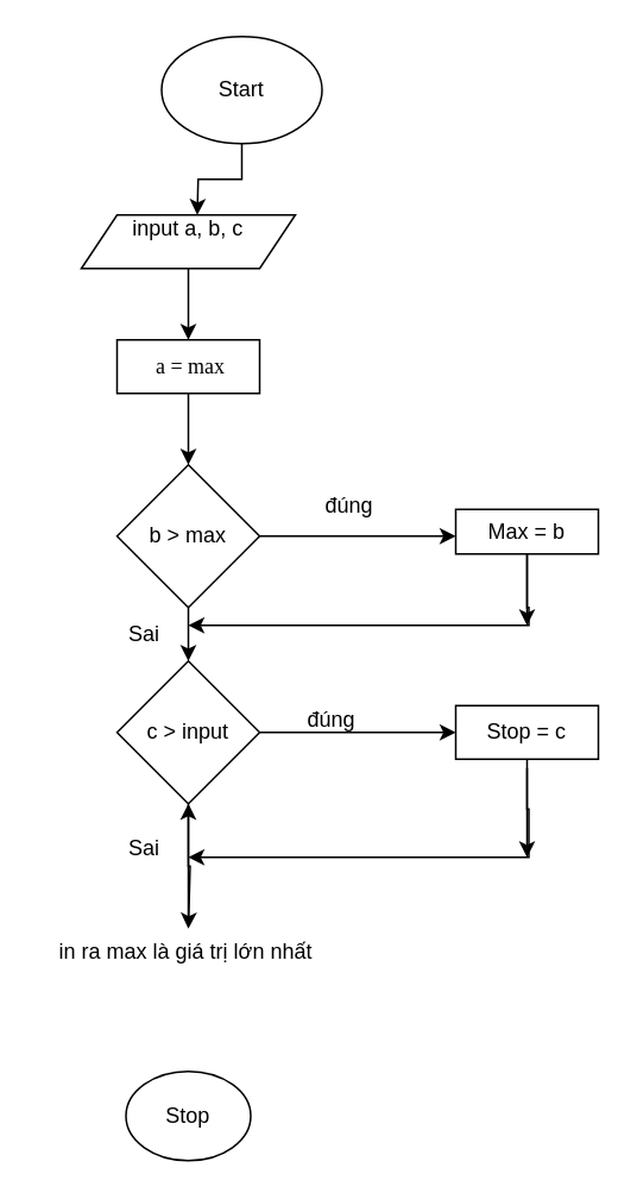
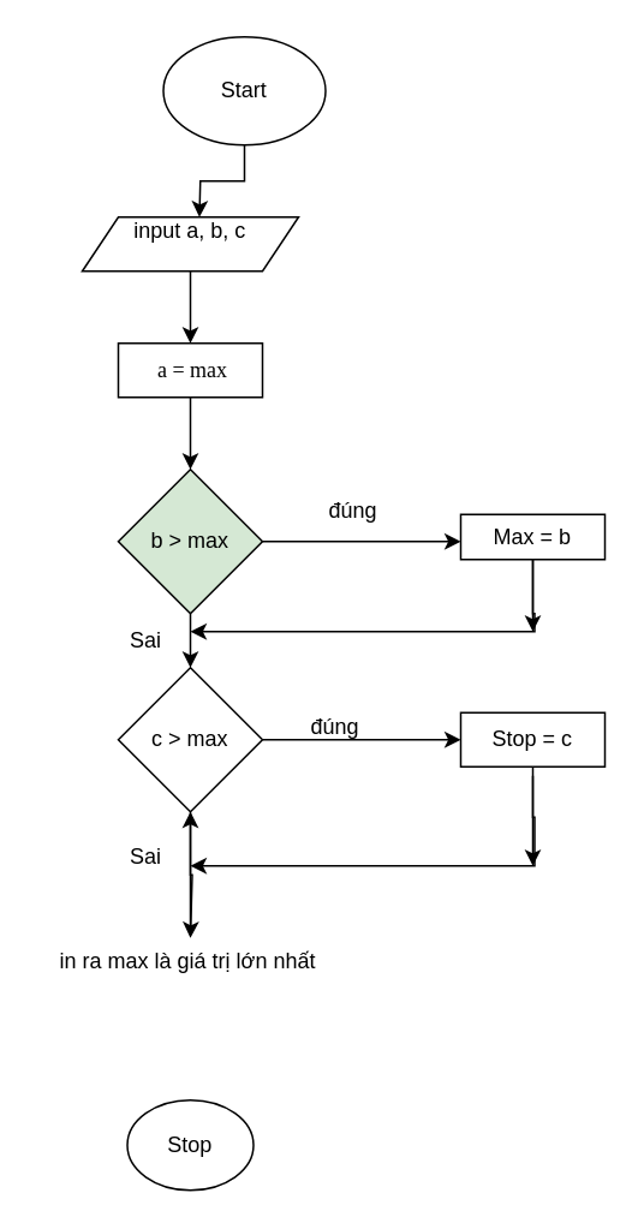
  <mxCell id="0" />
  <mxCell id="1" parent="0" />
  <mxCell id="2" style="edgeStyle=orthogonalEdgeStyle;rounded=0;orthogonalLoop=1;jettySize=auto;html=1;" edge="1" parent="1" source="3"><mxGeometry relative="1" as="geometry"><mxPoint x="110" y="120" as="targetPoint" /></mxGeometry></mxCell>
  <mxCell id="3" value="&lt;font style=&quot;vertical-align: inherit;&quot;&gt;&lt;font style=&quot;vertical-align: inherit;&quot;&gt;Start&lt;/font&gt;&lt;/font&gt;" style="ellipse;whiteSpace=wrap;html=1;" vertex="1" parent="1"><mxGeometry x="90" y="20" width="90" height="60" as="geometry" /></mxCell>
  <mxCell id="4" style="edgeStyle=orthogonalEdgeStyle;rounded=0;orthogonalLoop=1;jettySize=auto;html=1;exitX=0.5;exitY=1;exitDx=0;exitDy=0;" edge="1" parent="1" source="5"><mxGeometry relative="1" as="geometry"><mxPoint x="105" y="260" as="targetPoint" /></mxGeometry></mxCell>
  <mxCell id="5" value="&lt;p&gt;&lt;font face=&quot;Times New Roman&quot;&gt;&lt;font style=&quot;vertical-align: inherit;&quot;&gt;&lt;font style=&quot;vertical-align: inherit;&quot;&gt;&amp;nbsp;a = max&lt;/font&gt;&lt;/font&gt;&lt;/font&gt;&lt;/p&gt;" style="rounded=0;whiteSpace=wrap;html=1;" vertex="1" parent="1"><mxGeometry x="65" y="190" width="80" height="30" as="geometry" /></mxCell>
  <mxCell id="6" style="edgeStyle=orthogonalEdgeStyle;rounded=0;orthogonalLoop=1;jettySize=auto;html=1;exitX=1;exitY=0.5;exitDx=0;exitDy=0;" edge="1" parent="1" source="8"><mxGeometry relative="1" as="geometry"><mxPoint x="255" y="300" as="targetPoint" /></mxGeometry></mxCell>
  <mxCell id="7" style="edgeStyle=orthogonalEdgeStyle;rounded=0;orthogonalLoop=1;jettySize=auto;html=1;exitX=0.5;exitY=1;exitDx=0;exitDy=0;" edge="1" parent="1" source="8" target="18"><mxGeometry relative="1" as="geometry"><mxPoint x="105" y="380" as="targetPoint" /></mxGeometry></mxCell>
- <mxCell id="8" value="&lt;font style=&quot;vertical-align: inherit;&quot;&gt;&lt;font style=&quot;vertical-align: inherit;&quot;&gt;b &amp;gt; max&lt;/font&gt;&lt;/font&gt;" style="rhombus;whiteSpace=wrap;html=1;" vertex="1" parent="1"><mxGeometry x="65" y="260" width="80" height="80" as="geometry" /></mxCell>
+ <mxCell id="8" value="&lt;font style=&quot;vertical-align: inherit;&quot;&gt;&lt;font style=&quot;vertical-align: inherit;&quot;&gt;b &amp;gt; max&lt;/font&gt;&lt;/font&gt;" style="rhombus;whiteSpace=wrap;html=1;fillColor=#d5e8d4;" vertex="1" parent="1"><mxGeometry x="65" y="260" width="80" height="80" as="geometry" /></mxCell>
  <mxCell id="9" style="edgeStyle=orthogonalEdgeStyle;rounded=0;orthogonalLoop=1;jettySize=auto;html=1;exitX=0.5;exitY=1;exitDx=0;exitDy=0;" edge="1" parent="1" source="10"><mxGeometry relative="1" as="geometry"><mxPoint x="105" y="190" as="targetPoint" /></mxGeometry></mxCell>
  <mxCell id="10" value="&lt;font style=&quot;vertical-align: inherit;&quot;&gt;&lt;font style=&quot;vertical-align: inherit;&quot;&gt;input a, b, c&lt;br&gt;&lt;br&gt;&lt;/font&gt;&lt;/font&gt;" style="shape=parallelogram;perimeter=parallelogramPerimeter;whiteSpace=wrap;html=1;fixedSize=1;" vertex="1" parent="1"><mxGeometry x="45" y="120" width="120" height="30" as="geometry" /></mxCell>
  <mxCell id="11" style="edgeStyle=orthogonalEdgeStyle;rounded=0;orthogonalLoop=1;jettySize=auto;html=1;exitX=0.5;exitY=1;exitDx=0;exitDy=0;" edge="1" parent="1" source="3" target="3"><mxGeometry relative="1" as="geometry" /></mxCell>
  <mxCell id="12" value="&lt;font style=&quot;vertical-align: inherit;&quot;&gt;&lt;font style=&quot;vertical-align: inherit;&quot;&gt;đúng&lt;br&gt;&lt;/font&gt;&lt;/font&gt;" style="text;html=1;align=center;verticalAlign=middle;resizable=0;points=[];autosize=1;strokeColor=none;fillColor=none;" vertex="1" parent="1"><mxGeometry x="170" y="268" width="50" height="30" as="geometry" /></mxCell>
  <mxCell id="13" style="edgeStyle=orthogonalEdgeStyle;rounded=0;orthogonalLoop=1;jettySize=auto;html=1;" edge="1" parent="1" source="15"><mxGeometry relative="1" as="geometry"><mxPoint x="105" y="350" as="targetPoint" /><Array as="points"><mxPoint x="295" y="340" /><mxPoint x="296" y="340" /></Array></mxGeometry></mxCell>
  <mxCell id="14" style="edgeStyle=orthogonalEdgeStyle;rounded=0;orthogonalLoop=1;jettySize=auto;html=1;exitX=0.5;exitY=1;exitDx=0;exitDy=0;" edge="1" parent="1" source="15"><mxGeometry relative="1" as="geometry"><mxPoint x="295" y="350" as="targetPoint" /></mxGeometry></mxCell>
  <mxCell id="15" value="&lt;font style=&quot;vertical-align: inherit;&quot;&gt;&lt;font style=&quot;vertical-align: inherit;&quot;&gt;Max = b&lt;/font&gt;&lt;/font&gt;" style="rounded=0;whiteSpace=wrap;html=1;" vertex="1" parent="1"><mxGeometry x="255" y="285" width="80" height="25" as="geometry" /></mxCell>
  <mxCell id="16" style="edgeStyle=orthogonalEdgeStyle;rounded=0;orthogonalLoop=1;jettySize=auto;html=1;exitX=1;exitY=0.5;exitDx=0;exitDy=0;" edge="1" parent="1" source="18"><mxGeometry relative="1" as="geometry"><mxPoint x="255" y="410" as="targetPoint" /></mxGeometry></mxCell>
  <mxCell id="17" style="edgeStyle=orthogonalEdgeStyle;rounded=0;orthogonalLoop=1;jettySize=auto;html=1;" edge="1" parent="1" source="18"><mxGeometry relative="1" as="geometry"><mxPoint x="105" y="520" as="targetPoint" /><Array as="points"><mxPoint x="105" y="485" /><mxPoint x="106" y="485" /></Array></mxGeometry></mxCell>
- <mxCell id="18" value="&lt;font style=&quot;vertical-align: inherit;&quot;&gt;&lt;font style=&quot;vertical-align: inherit;&quot;&gt;c &amp;gt; input&lt;/font&gt;&lt;/font&gt;" style="rhombus;whiteSpace=wrap;html=1;" vertex="1" parent="1"><mxGeometry x="65" y="370" width="80" height="80" as="geometry" /></mxCell>
+ <mxCell id="18" value="&lt;font style=&quot;vertical-align: inherit;&quot;&gt;&lt;font style=&quot;vertical-align: inherit;&quot;&gt;c &amp;gt; max&lt;/font&gt;&lt;/font&gt;" style="rhombus;whiteSpace=wrap;html=1;" vertex="1" parent="1"><mxGeometry x="65" y="370" width="80" height="80" as="geometry" /></mxCell>
  <mxCell id="19" value="&lt;font style=&quot;vertical-align: inherit;&quot;&gt;&lt;font style=&quot;vertical-align: inherit;&quot;&gt;&lt;font style=&quot;vertical-align: inherit;&quot;&gt;&lt;font style=&quot;vertical-align: inherit;&quot;&gt;Sai&lt;/font&gt;&lt;/font&gt;&lt;/font&gt;&lt;/font&gt;" style="text;html=1;align=center;verticalAlign=middle;resizable=0;points=[];autosize=1;strokeColor=none;fillColor=none;" vertex="1" parent="1"><mxGeometry x="60" y="340" width="40" height="30" as="geometry" /></mxCell>
  <mxCell id="20" value="&lt;font style=&quot;vertical-align: inherit;&quot;&gt;&lt;font style=&quot;vertical-align: inherit;&quot;&gt;đúng&lt;/font&gt;&lt;/font&gt;" style="text;html=1;align=center;verticalAlign=middle;resizable=0;points=[];autosize=1;strokeColor=none;fillColor=none;" vertex="1" parent="1"><mxGeometry x="160" y="388" width="50" height="30" as="geometry" /></mxCell>
  <mxCell id="21" style="edgeStyle=orthogonalEdgeStyle;rounded=0;orthogonalLoop=1;jettySize=auto;html=1;" edge="1" parent="1"><mxGeometry relative="1" as="geometry"><mxPoint x="105" y="480" as="targetPoint" /><mxPoint x="295" y="430" as="sourcePoint" /><Array as="points"><mxPoint x="295" y="453" /><mxPoint x="296" y="453" /></Array></mxGeometry></mxCell>
  <mxCell id="22" style="edgeStyle=orthogonalEdgeStyle;rounded=0;orthogonalLoop=1;jettySize=auto;html=1;exitX=0.5;exitY=1;exitDx=0;exitDy=0;" edge="1" parent="1" source="23"><mxGeometry relative="1" as="geometry"><mxPoint x="295" y="480" as="targetPoint" /></mxGeometry></mxCell>
  <mxCell id="23" value="&lt;font style=&quot;vertical-align: inherit;&quot;&gt;&lt;font style=&quot;vertical-align: inherit;&quot;&gt;Stop = c&lt;/font&gt;&lt;/font&gt;" style="rounded=0;whiteSpace=wrap;html=1;" vertex="1" parent="1"><mxGeometry x="255" y="395" width="80" height="30" as="geometry" /></mxCell>
  <mxCell id="24" value="&lt;font style=&quot;vertical-align: inherit;&quot;&gt;&lt;font style=&quot;vertical-align: inherit;&quot;&gt;Sai&lt;/font&gt;&lt;/font&gt;" style="text;html=1;align=center;verticalAlign=middle;resizable=0;points=[];autosize=1;strokeColor=none;fillColor=none;" vertex="1" parent="1"><mxGeometry x="60" y="460" width="40" height="30" as="geometry" /></mxCell>
  <mxCell id="25" style="edgeStyle=orthogonalEdgeStyle;rounded=0;orthogonalLoop=1;jettySize=auto;html=1;" edge="1" parent="1" source="26" target="18"><mxGeometry relative="1" as="geometry"><mxPoint x="105" y="600" as="targetPoint" /></mxGeometry></mxCell>
  <mxCell id="26" value="&lt;font style=&quot;vertical-align: inherit;&quot;&gt;&lt;font style=&quot;vertical-align: inherit;&quot;&gt;&lt;font style=&quot;vertical-align: inherit;&quot;&gt;&lt;font style=&quot;vertical-align: inherit;&quot;&gt;&lt;font style=&quot;vertical-align: inherit;&quot;&gt;&lt;font style=&quot;vertical-align: inherit;&quot;&gt;in ra max là giá trị lớn nhất&amp;nbsp;&lt;/font&gt;&lt;/font&gt;&lt;/font&gt;&lt;/font&gt;&lt;/font&gt;&lt;/font&gt;" style="text;html=1;align=center;verticalAlign=middle;resizable=0;points=[];autosize=1;strokeColor=none;fillColor=none;" vertex="1" parent="1"><mxGeometry x="20" y="518" width="170" height="30" as="geometry" /></mxCell>
- <mxCell id="27" value="&lt;font style=&quot;vertical-align: inherit;&quot;&gt;&lt;font style=&quot;vertical-align: inherit;&quot;&gt;Stop&lt;/font&gt;&lt;/font&gt;" style="ellipse;whiteSpace=wrap;html=1;" vertex="1" parent="1"><mxGeometry x="70" y="600" width="70" height="50" as="geometry" /></mxCell>
+ <mxCell id="27" value="&lt;font style=&quot;vertical-align: inherit;&quot;&gt;&lt;font style=&quot;vertical-align: inherit;&quot;&gt;Stop&lt;/font&gt;&lt;/font&gt;" style="ellipse;whiteSpace=wrap;html=1;" vertex="1" parent="1"><mxGeometry x="70" y="610" width="70" height="50" as="geometry" /></mxCell>
